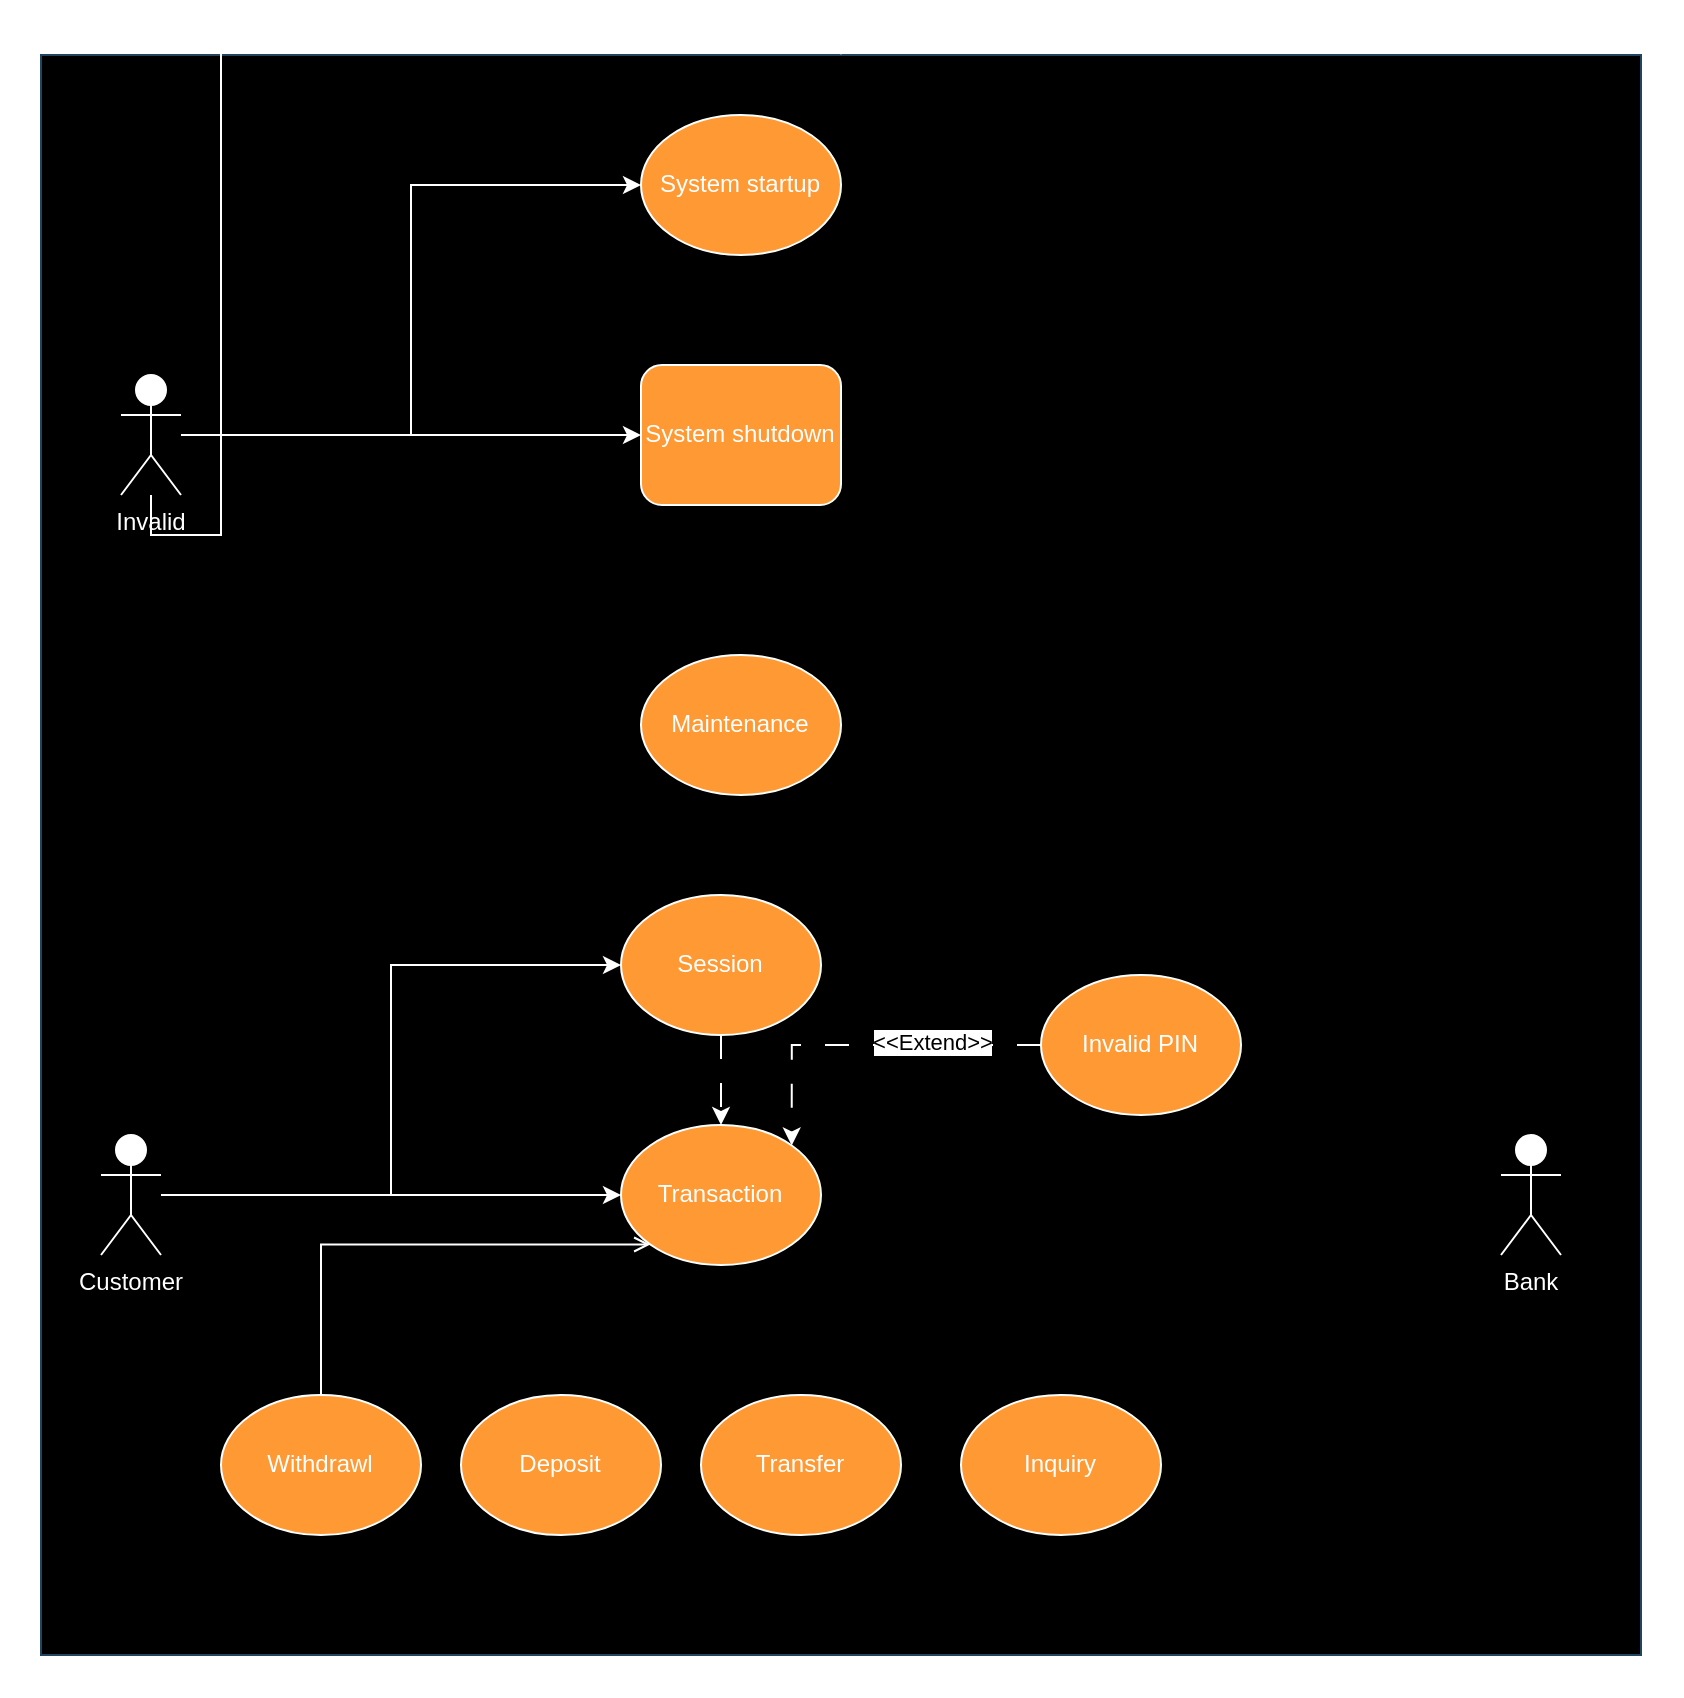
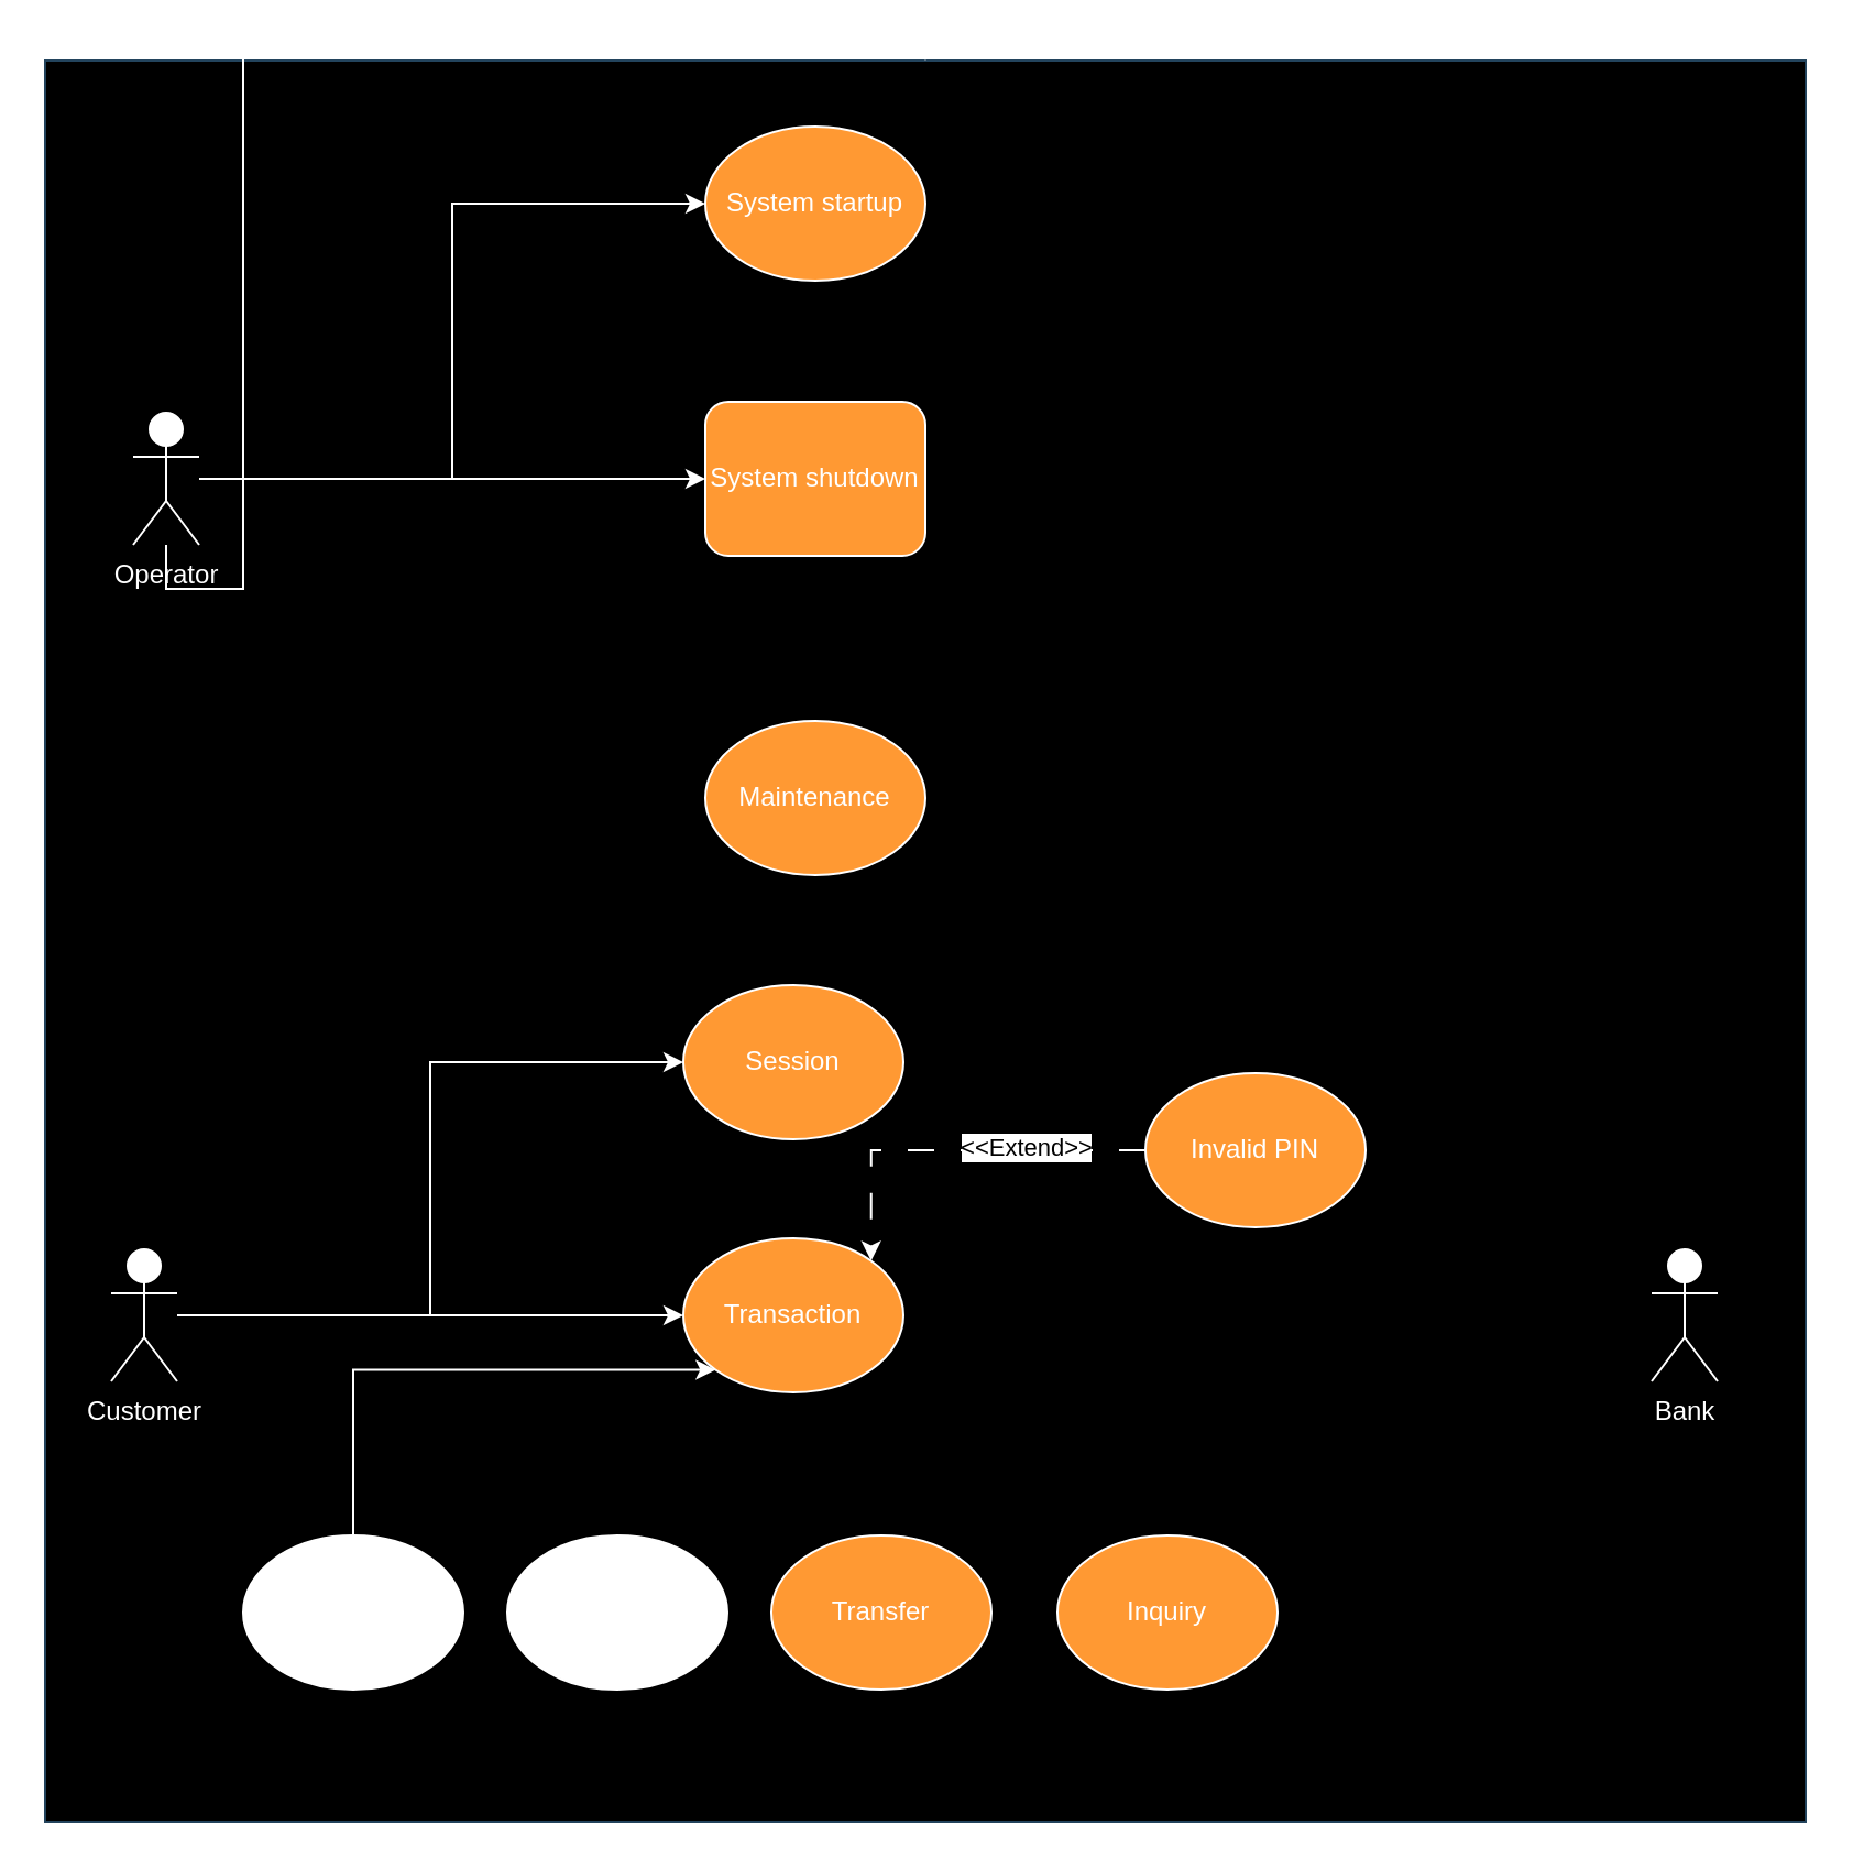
  <mxCell id="0" />
  <mxCell id="1" parent="0" />
  <mxCell id="2" value="dd" style="whiteSpace=wrap;html=1;aspect=fixed;fillColor=#000000;strokeColor=#23445d;" vertex="1" parent="1"><mxGeometry x="20" y="20" width="800" height="800" as="geometry" /></mxCell>
  <mxCell id="3" style="edgeStyle=orthogonalEdgeStyle;rounded=0;orthogonalLoop=1;jettySize=auto;html=1;entryX=0;entryY=0.5;entryDx=0;entryDy=0;strokeColor=#FFFFFF;" edge="1" parent="1" source="6" target="11"><mxGeometry relative="1" as="geometry" /></mxCell>
  <mxCell id="4" style="edgeStyle=orthogonalEdgeStyle;rounded=0;orthogonalLoop=1;jettySize=auto;html=1;entryX=0;entryY=0.5;entryDx=0;entryDy=0;strokeColor=#FFFFFF;curved=0;" edge="1" parent="1" source="6" target="12"><mxGeometry relative="1" as="geometry" /></mxCell>
  <mxCell id="5" style="edgeStyle=orthogonalEdgeStyle;rounded=0;orthogonalLoop=1;jettySize=auto;html=1;strokeColor=#FFFFFF;" edge="1" parent="1" source="6" target="2"><mxGeometry relative="1" as="geometry" /></mxCell>
- <mxCell id="6" value="Invalid" style="shape=umlActor;verticalLabelPosition=bottom;verticalAlign=top;html=1;outlineConnect=0;fontColor=#FFFFFF;fillColor=#FFFFFF;strokeColor=#FFFFFF;" vertex="1" parent="1"><mxGeometry x="60" y="180" width="30" height="60" as="geometry" /></mxCell>
+ <mxCell id="6" value="Operator" style="shape=umlActor;verticalLabelPosition=bottom;verticalAlign=top;html=1;outlineConnect=0;fontColor=#FFFFFF;fillColor=#FFFFFF;strokeColor=#FFFFFF;" vertex="1" parent="1"><mxGeometry x="60" y="180" width="30" height="60" as="geometry" /></mxCell>
  <mxCell id="7" style="edgeStyle=orthogonalEdgeStyle;rounded=0;orthogonalLoop=1;jettySize=auto;html=1;entryX=0;entryY=0.5;entryDx=0;entryDy=0;strokeColor=#FFFFFF;" edge="1" parent="1" source="9" target="15"><mxGeometry relative="1" as="geometry" /></mxCell>
  <mxCell id="8" style="edgeStyle=orthogonalEdgeStyle;rounded=0;orthogonalLoop=1;jettySize=auto;html=1;entryX=0;entryY=0.5;entryDx=0;entryDy=0;strokeColor=#FFFFFF;" edge="1" parent="1" source="9" target="16"><mxGeometry relative="1" as="geometry" /></mxCell>
  <mxCell id="9" value="Customer" style="shape=umlActor;verticalLabelPosition=bottom;verticalAlign=top;html=1;outlineConnect=0;fontColor=#FFFFFF;fillColor=#FFFFFF;strokeColor=#FFFFFF;" vertex="1" parent="1"><mxGeometry x="50" y="560" width="30" height="60" as="geometry" /></mxCell>
  <mxCell id="10" value="Bank" style="shape=umlActor;verticalLabelPosition=bottom;verticalAlign=top;html=1;outlineConnect=0;fontColor=#FFFFFF;fillColor=#FFFFFF;strokeColor=#FFFFFF;" vertex="1" parent="1"><mxGeometry x="750" y="560" width="30" height="60" as="geometry" /></mxCell>
  <mxCell id="11" value="System startup" style="ellipse;whiteSpace=wrap;html=1;fillColor=#FF9933;strokeColor=#FFFFFF;fontColor=#FFFFFF;" vertex="1" parent="1"><mxGeometry x="320" y="50" width="100" height="70" as="geometry" /></mxCell>
  <mxCell id="12" value="System shutdown" style="whiteSpace=wrap;html=1;fillColor=#FF9933;strokeColor=#FFFFFF;fontColor=#FFFFFF;rounded=1;" vertex="1" parent="1"><mxGeometry x="320" y="175" width="100" height="70" as="geometry" /></mxCell>
  <mxCell id="13" value="Maintenance" style="ellipse;whiteSpace=wrap;html=1;fillColor=#FF9933;strokeColor=#FFFFFF;fontColor=#FFFFFF;" vertex="1" parent="1"><mxGeometry x="320" y="320" width="100" height="70" as="geometry" /></mxCell>
- <mxCell id="14" style="edgeStyle=orthogonalEdgeStyle;rounded=0;orthogonalLoop=1;jettySize=auto;html=1;dashed=1;dashPattern=12 12;strokeColor=#FFFFFF;" edge="1" parent="1" source="15" target="16"><mxGeometry relative="1" as="geometry" /></mxCell>
  <mxCell id="15" value="Session" style="ellipse;whiteSpace=wrap;html=1;fillColor=#FF9933;strokeColor=#FFFFFF;fontColor=#FFFFFF;" vertex="1" parent="1"><mxGeometry x="310" y="440" width="100" height="70" as="geometry" /></mxCell>
  <mxCell id="16" value="Transaction" style="ellipse;whiteSpace=wrap;html=1;fillColor=#FF9933;strokeColor=#FFFFFF;fontColor=#FFFFFF;" vertex="1" parent="1"><mxGeometry x="310" y="555" width="100" height="70" as="geometry" /></mxCell>
  <mxCell id="17" style="edgeStyle=orthogonalEdgeStyle;rounded=0;orthogonalLoop=1;jettySize=auto;html=1;entryX=1;entryY=0;entryDx=0;entryDy=0;dashed=1;dashPattern=12 12;strokeColor=#FFFFFF;" edge="1" parent="1" source="19" target="16"><mxGeometry relative="1" as="geometry" /></mxCell>
  <mxCell id="18" value="&amp;lt;&amp;lt;Extend&amp;gt;&amp;gt;" style="edgeLabel;html=1;align=center;verticalAlign=middle;resizable=0;points=[];" vertex="1" connectable="0" parent="17"><mxGeometry x="-0.371" y="-2" relative="1" as="geometry"><mxPoint as="offset" /></mxGeometry></mxCell>
  <mxCell id="19" value="Invalid PIN" style="ellipse;whiteSpace=wrap;html=1;fillColor=#FF9933;strokeColor=#FFFFFF;fontColor=#FFFFFF;" vertex="1" parent="1"><mxGeometry x="520" y="480" width="100" height="70" as="geometry" /></mxCell>
- <mxCell id="20" style="edgeStyle=orthogonalEdgeStyle;rounded=0;orthogonalLoop=1;jettySize=auto;html=1;entryX=0;entryY=1;entryDx=0;entryDy=0;strokeColor=#FFFFFF;endArrow=open;" edge="1" parent="1" source="21" target="16"><mxGeometry relative="1" as="geometry"><Array as="points"><mxPoint x="160" y="615" /></Array></mxGeometry></mxCell>
- <mxCell id="21" value="Withdrawl" style="ellipse;whiteSpace=wrap;html=1;fillColor=#FF9933;strokeColor=#FFFFFF;fontColor=#FFFFFF;" vertex="1" parent="1"><mxGeometry x="110" y="690" width="100" height="70" as="geometry" /></mxCell>
- <mxCell id="22" value="Deposit" style="ellipse;whiteSpace=wrap;html=1;fillColor=#FF9933;strokeColor=#FFFFFF;fontColor=#FFFFFF;" vertex="1" parent="1"><mxGeometry x="230" y="690" width="100" height="70" as="geometry" /></mxCell>
+ <mxCell id="20" style="edgeStyle=orthogonalEdgeStyle;rounded=0;orthogonalLoop=1;jettySize=auto;html=1;entryX=0;entryY=1;entryDx=0;entryDy=0;strokeColor=#FFFFFF;" edge="1" parent="1" source="21" target="16"><mxGeometry relative="1" as="geometry"><Array as="points"><mxPoint x="160" y="615" /></Array></mxGeometry></mxCell>
+ <mxCell id="21" value="Withdrawl" style="ellipse;whiteSpace=wrap;html=1;fillColor=#ffffff;strokeColor=#FFFFFF;fontColor=#FFFFFF;" vertex="1" parent="1"><mxGeometry x="110" y="690" width="100" height="70" as="geometry" /></mxCell>
+ <mxCell id="22" value="Deposit" style="ellipse;whiteSpace=wrap;html=1;fillColor=#ffffff;strokeColor=#FFFFFF;fontColor=#FFFFFF;" vertex="1" parent="1"><mxGeometry x="230" y="690" width="100" height="70" as="geometry" /></mxCell>
  <mxCell id="23" value="Transfer" style="ellipse;whiteSpace=wrap;html=1;fillColor=#FF9933;strokeColor=#FFFFFF;fontColor=#FFFFFF;" vertex="1" parent="1"><mxGeometry x="350" y="690" width="100" height="70" as="geometry" /></mxCell>
  <mxCell id="24" value="Inquiry" style="ellipse;whiteSpace=wrap;html=1;fillColor=#FF9933;strokeColor=#FFFFFF;fontColor=#FFFFFF;" vertex="1" parent="1"><mxGeometry x="480" y="690" width="100" height="70" as="geometry" /></mxCell>
